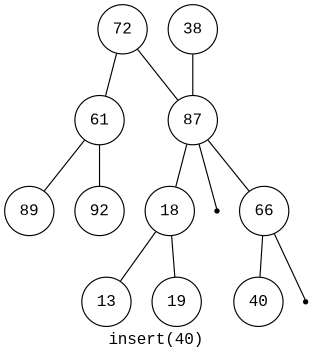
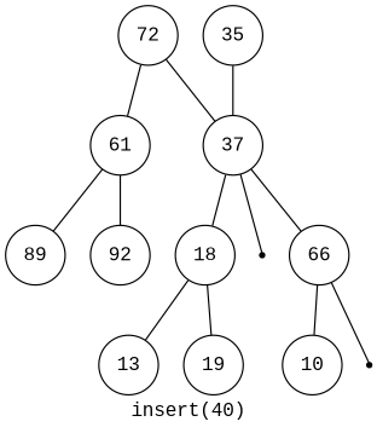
  digraph {
    fontname="Liberation Mono"
    label="insert(40)"
    node [fontname="Liberation Mono" shape=circle]
    edge [arrowhead=none fontname="Liberation Mono"]
    n1 [label=61]
    72
-   37 [label=87]
-   35 [label=38]
+   37
+   35
    n5 [label=89]
    92
    18
    13
    19
    2 [shape=point]
    n11 [label=66]
-   40
+   40 [label=10]
    1 [shape=point]
    n1 -> n5
    n1 -> 92
    72 -> n1
    72 -> 37
    37 -> 18
    37 -> 2
    37 -> n11
    35 -> 37
    18 -> 13
    18 -> 19
    n11 -> 40
    n11 -> 1
  }
